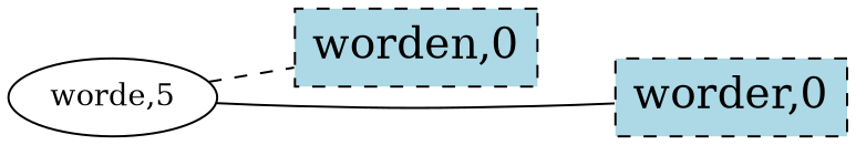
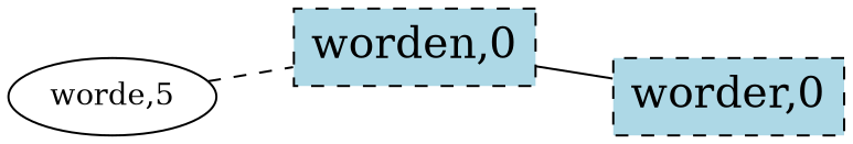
  graph {
    rankdir=LR
    node [fillcolor=lightblue fontsize=20.0 shape=box style="filled,dashed"]
    n1 [label="worde,5" fillcolor="" fontsize="" shape="" style=""]
    n2 [label="worden,0"]
    n3 [label="worder,0"]
    n1 -- n2 [style=dashed]
-   n1 -- n3 [style=solid]
+   n2 -- n3 [style=solid]
  }
